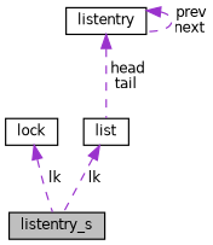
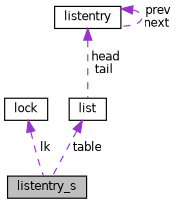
  digraph {
    node [color=black fillcolor=white fontname=Helvetica fontsize=10 shape=record style=filled]
    edge [color=darkorchid3 dir=back fontname=Helvetica fontsize=10 labelfontname=Helvetica labelfontsize=10 style=dashed]
    n1 [fillcolor=grey75 fontcolor=black height=0.2 label=listentry_s width=0.4]
    n2 [height=0.2 label=lock width=0.4]
    n3 [height=0.2 label=list width=0.4]
    n4 [height=0.2 label=listentry width=0.4]
    n2 -> n1 [label=" lk"]
-   n3 -> n1 [label=" lk"]
+   n3 -> n1 [label=" table"]
    n4 -> n3 [label=" head\ntail"]
    n4 -> n4 [label=" prev\nnext"]
  }
